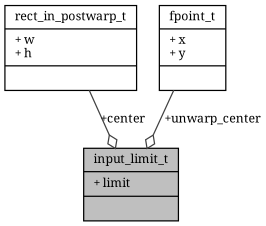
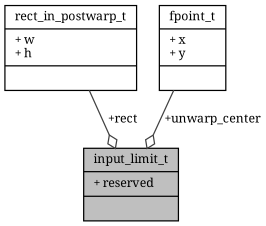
  digraph {
    fontname="Noto Serif"
    node [color=black fontname="Noto Serif" fontsize=10 shape=record]
    edge [arrowhead=odiamond color=grey25 fontname="Noto Serif" fontsize=10 labelfontname=Helvetica labelfontsize=10 style=solid]
-   n1 [fillcolor=grey75 fontcolor=black height=0.2 label="{input_limit_t\n|+ limit\l|}" style=filled width=0.4]
+   n1 [fillcolor=grey75 fontcolor=black height=0.2 label="{input_limit_t\n|+ reserved\l|}" style=filled width=0.4]
    n2 [height=0.2 label="{rect_in_postwarp_t\n|+ w\l+ h\l|}" width=0.4]
    n3 [height=0.2 label="{fpoint_t\n|+ x\l+ y\l|}" width=0.4]
-   n2 -> n1 [label=" +center"]
+   n2 -> n1 [label=" +rect"]
    n3 -> n1 [label=" +unwarp_center"]
  }
